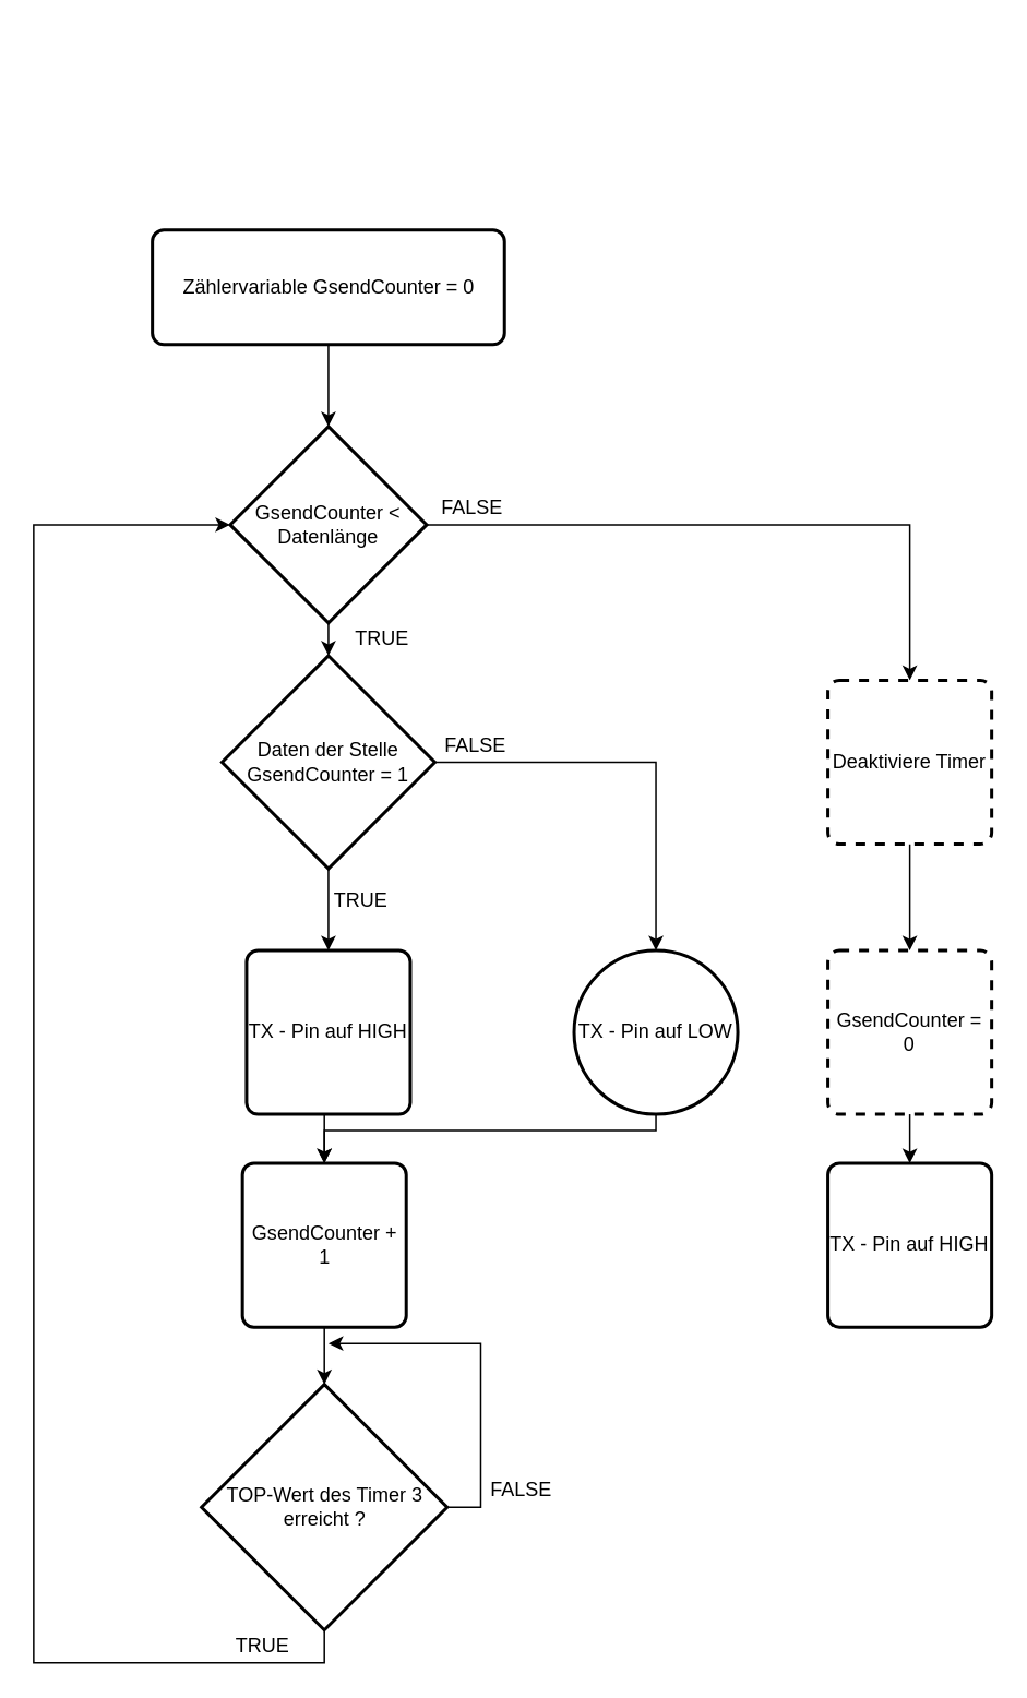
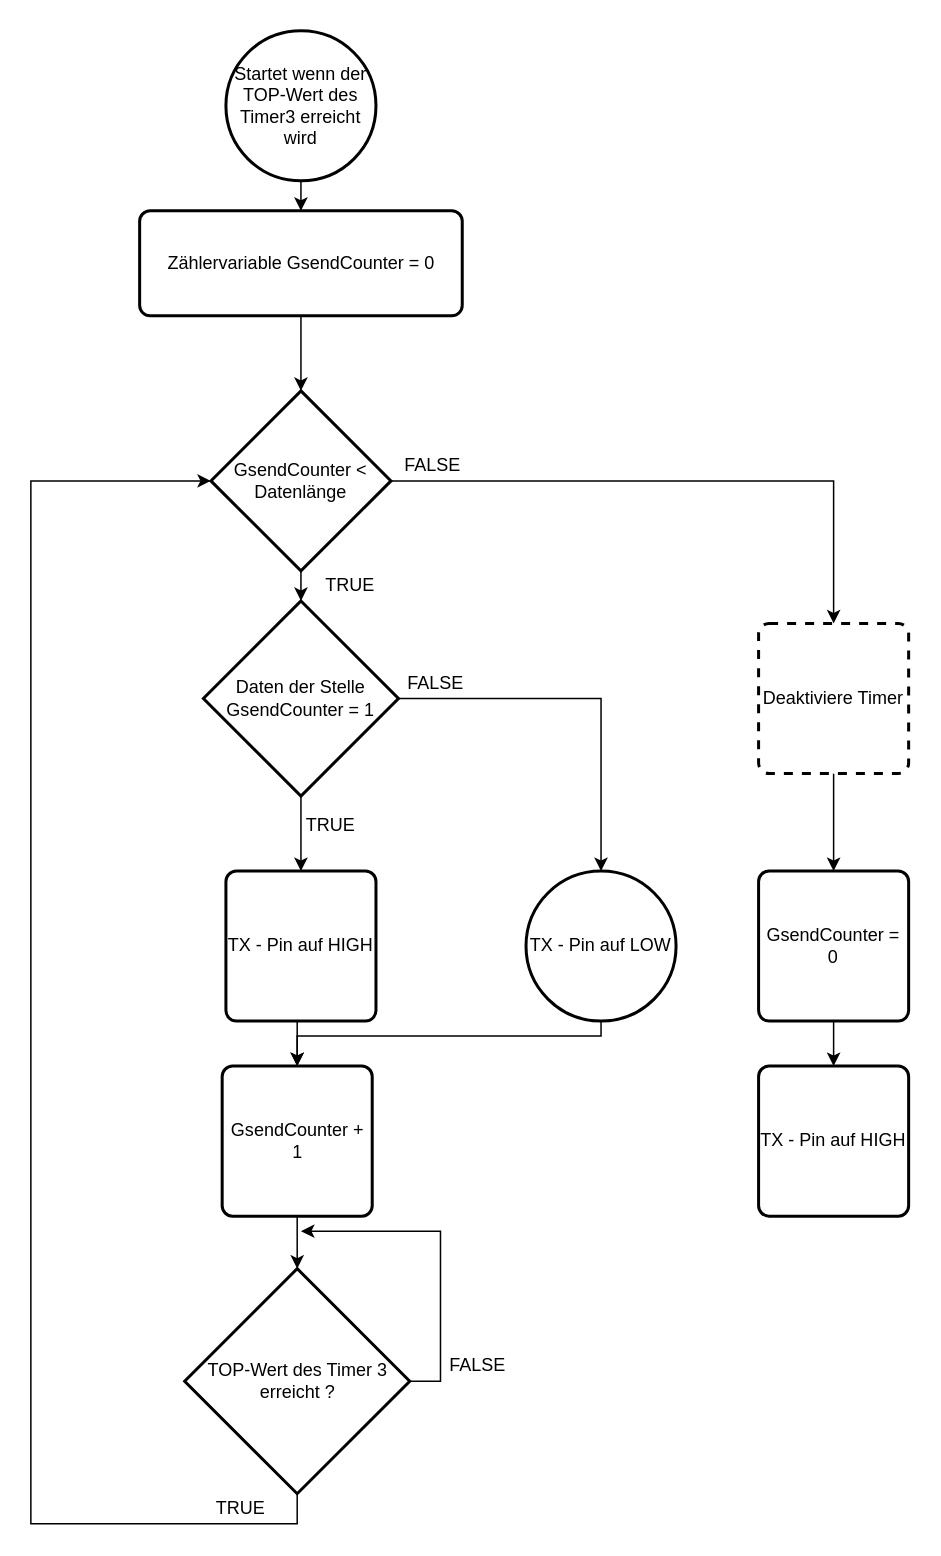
  <mxCell id="0" />
  <mxCell id="1" parent="0" />
+ <mxCell id="2" style="edgeStyle=orthogonalEdgeStyle;rounded=0;orthogonalLoop=1;jettySize=auto;html=1;exitX=0.5;exitY=1;exitDx=0;exitDy=0;exitPerimeter=0;entryX=0.5;entryY=0;entryDx=0;entryDy=0;" edge="1" parent="1" source="3" target="8"><mxGeometry relative="1" as="geometry" /></mxCell>
+ <mxCell id="3" value="Startet wenn der TOP-Wert des Timer3 erreicht wird" style="strokeWidth=2;html=1;shape=mxgraph.flowchart.start_2;whiteSpace=wrap;" vertex="1" parent="1"><mxGeometry x="150" y="20" width="100" height="100" as="geometry" /></mxCell>
  <mxCell id="4" style="edgeStyle=orthogonalEdgeStyle;rounded=0;orthogonalLoop=1;jettySize=auto;html=1;exitX=0.5;exitY=1;exitDx=0;exitDy=0;exitPerimeter=0;" edge="1" parent="1" source="6" target="11"><mxGeometry relative="1" as="geometry"><Array as="points"><mxPoint x="200" y="390" /><mxPoint x="200" y="390" /></Array></mxGeometry></mxCell>
  <mxCell id="5" style="edgeStyle=orthogonalEdgeStyle;rounded=0;orthogonalLoop=1;jettySize=auto;html=1;exitX=1;exitY=0.5;exitDx=0;exitDy=0;exitPerimeter=0;entryX=0.5;entryY=0;entryDx=0;entryDy=0;" edge="1" parent="1" source="6" target="27"><mxGeometry relative="1" as="geometry" /></mxCell>
  <mxCell id="6" value="GsendCounter &amp;lt; Datenlänge" style="strokeWidth=2;html=1;shape=mxgraph.flowchart.decision;whiteSpace=wrap;" vertex="1" parent="1"><mxGeometry x="140" y="260" width="120" height="120" as="geometry" /></mxCell>
  <mxCell id="7" style="edgeStyle=orthogonalEdgeStyle;rounded=0;orthogonalLoop=1;jettySize=auto;html=1;exitX=0.5;exitY=1;exitDx=0;exitDy=0;entryX=0.5;entryY=0;entryDx=0;entryDy=0;entryPerimeter=0;" edge="1" parent="1" source="8" target="6"><mxGeometry relative="1" as="geometry" /></mxCell>
  <mxCell id="8" value="Zählervariable GsendCounter = 0" style="rounded=1;whiteSpace=wrap;html=1;absoluteArcSize=1;arcSize=14;strokeWidth=2;" vertex="1" parent="1"><mxGeometry x="92.5" y="140" width="215" height="70" as="geometry" /></mxCell>
  <mxCell id="9" style="edgeStyle=orthogonalEdgeStyle;rounded=0;orthogonalLoop=1;jettySize=auto;html=1;exitX=0.5;exitY=1;exitDx=0;exitDy=0;exitPerimeter=0;entryX=0.5;entryY=0;entryDx=0;entryDy=0;" edge="1" parent="1" source="11" target="14"><mxGeometry relative="1" as="geometry" /></mxCell>
  <mxCell id="10" style="edgeStyle=orthogonalEdgeStyle;rounded=0;orthogonalLoop=1;jettySize=auto;html=1;exitX=1;exitY=0.5;exitDx=0;exitDy=0;exitPerimeter=0;" edge="1" parent="1" source="11" target="17"><mxGeometry relative="1" as="geometry" /></mxCell>
  <mxCell id="11" value="Daten der Stelle GsendCounter = 1" style="strokeWidth=2;html=1;shape=mxgraph.flowchart.decision;whiteSpace=wrap;" vertex="1" parent="1"><mxGeometry x="135" y="400" width="130" height="130" as="geometry" /></mxCell>
  <mxCell id="12" value="TRUE" style="text;html=1;strokeColor=none;fillColor=none;align=center;verticalAlign=middle;whiteSpace=wrap;rounded=0;" vertex="1" parent="1"><mxGeometry x="213" y="380" width="40" height="20" as="geometry" /></mxCell>
  <mxCell id="13" style="edgeStyle=orthogonalEdgeStyle;rounded=0;orthogonalLoop=1;jettySize=auto;html=1;exitX=0.5;exitY=1;exitDx=0;exitDy=0;entryX=0.5;entryY=0;entryDx=0;entryDy=0;" edge="1" parent="1" source="14" target="25"><mxGeometry relative="1" as="geometry" /></mxCell>
  <mxCell id="14" value="TX - Pin auf HIGH" style="rounded=1;whiteSpace=wrap;html=1;absoluteArcSize=1;arcSize=14;strokeWidth=2;" vertex="1" parent="1"><mxGeometry x="150" y="580" width="100" height="100" as="geometry" /></mxCell>
  <mxCell id="15" value="TRUE" style="text;html=1;strokeColor=none;fillColor=none;align=center;verticalAlign=middle;whiteSpace=wrap;rounded=0;" vertex="1" parent="1"><mxGeometry x="200" y="540" width="40" height="20" as="geometry" /></mxCell>
  <mxCell id="16" style="edgeStyle=orthogonalEdgeStyle;rounded=0;orthogonalLoop=1;jettySize=auto;html=1;exitX=0.5;exitY=1;exitDx=0;exitDy=0;entryX=0.5;entryY=0;entryDx=0;entryDy=0;" edge="1" parent="1" source="17" target="25"><mxGeometry relative="1" as="geometry"><Array as="points"><mxPoint x="400" y="690" /><mxPoint x="198" y="690" /></Array></mxGeometry></mxCell>
  <mxCell id="17" value="TX - Pin auf LOW" style="ellipse;whiteSpace=wrap;html=1;absoluteArcSize=1;arcSize=14;strokeWidth=2;" vertex="1" parent="1"><mxGeometry x="350" y="580" width="100" height="100" as="geometry" /></mxCell>
  <mxCell id="18" value="FALSE" style="text;html=1;strokeColor=none;fillColor=none;align=center;verticalAlign=middle;whiteSpace=wrap;rounded=0;" vertex="1" parent="1"><mxGeometry x="270" y="445" width="40" height="20" as="geometry" /></mxCell>
  <mxCell id="19" style="edgeStyle=orthogonalEdgeStyle;rounded=0;orthogonalLoop=1;jettySize=auto;html=1;exitX=1;exitY=0.5;exitDx=0;exitDy=0;exitPerimeter=0;" edge="1" parent="1" source="21"><mxGeometry relative="1" as="geometry"><mxPoint x="200" y="820" as="targetPoint" /><Array as="points"><mxPoint x="293" y="920" /><mxPoint x="293" y="820" /></Array></mxGeometry></mxCell>
  <mxCell id="20" style="edgeStyle=orthogonalEdgeStyle;rounded=0;orthogonalLoop=1;jettySize=auto;html=1;exitX=0.5;exitY=1;exitDx=0;exitDy=0;exitPerimeter=0;entryX=0;entryY=0.5;entryDx=0;entryDy=0;entryPerimeter=0;" edge="1" parent="1" source="21" target="6"><mxGeometry relative="1" as="geometry"><Array as="points"><mxPoint x="197" y="1015" /><mxPoint x="20" y="1015" /><mxPoint x="20" y="320" /></Array></mxGeometry></mxCell>
  <mxCell id="21" value="TOP-Wert des Timer 3 erreicht ?" style="strokeWidth=2;html=1;shape=mxgraph.flowchart.decision;whiteSpace=wrap;" vertex="1" parent="1"><mxGeometry x="122.5" y="845" width="150" height="150" as="geometry" /></mxCell>
  <mxCell id="22" value="TRUE" style="text;html=1;strokeColor=none;fillColor=none;align=center;verticalAlign=middle;whiteSpace=wrap;rounded=0;" vertex="1" parent="1"><mxGeometry x="140" y="995" width="40" height="20" as="geometry" /></mxCell>
  <mxCell id="23" value="FALSE" style="text;html=1;strokeColor=none;fillColor=none;align=center;verticalAlign=middle;whiteSpace=wrap;rounded=0;" vertex="1" parent="1"><mxGeometry x="297.5" y="900" width="40" height="20" as="geometry" /></mxCell>
  <mxCell id="24" style="edgeStyle=orthogonalEdgeStyle;rounded=0;orthogonalLoop=1;jettySize=auto;html=1;exitX=0.5;exitY=1;exitDx=0;exitDy=0;" edge="1" parent="1" source="25" target="21"><mxGeometry relative="1" as="geometry"><mxPoint x="198" y="840" as="targetPoint" /></mxGeometry></mxCell>
  <mxCell id="25" value="GsendCounter + 1" style="rounded=1;whiteSpace=wrap;html=1;absoluteArcSize=1;arcSize=14;strokeWidth=2;" vertex="1" parent="1"><mxGeometry x="147.5" y="710" width="100" height="100" as="geometry" /></mxCell>
  <mxCell id="26" style="edgeStyle=orthogonalEdgeStyle;rounded=0;orthogonalLoop=1;jettySize=auto;html=1;exitX=0.5;exitY=1;exitDx=0;exitDy=0;entryX=0.5;entryY=0;entryDx=0;entryDy=0;" edge="1" parent="1" source="27" target="29"><mxGeometry relative="1" as="geometry" /></mxCell>
  <mxCell id="27" value="Deaktiviere Timer" style="rounded=1;whiteSpace=wrap;html=1;absoluteArcSize=1;arcSize=14;strokeWidth=2;dashed=1;" vertex="1" parent="1"><mxGeometry x="505" y="415" width="100" height="100" as="geometry" /></mxCell>
  <mxCell id="28" style="edgeStyle=orthogonalEdgeStyle;rounded=0;orthogonalLoop=1;jettySize=auto;html=1;exitX=0.5;exitY=1;exitDx=0;exitDy=0;entryX=0.5;entryY=0;entryDx=0;entryDy=0;" edge="1" parent="1" source="29" target="31"><mxGeometry relative="1" as="geometry" /></mxCell>
- <mxCell id="29" value="GsendCounter = 0" style="rounded=1;whiteSpace=wrap;html=1;absoluteArcSize=1;arcSize=14;strokeWidth=2;dashed=1;" vertex="1" parent="1"><mxGeometry x="505" y="580" width="100" height="100" as="geometry" /></mxCell>
+ <mxCell id="29" value="GsendCounter = 0" style="rounded=1;whiteSpace=wrap;html=1;absoluteArcSize=1;arcSize=14;strokeWidth=2;" vertex="1" parent="1"><mxGeometry x="505" y="580" width="100" height="100" as="geometry" /></mxCell>
  <mxCell id="30" value="FALSE" style="text;html=1;strokeColor=none;fillColor=none;align=center;verticalAlign=middle;whiteSpace=wrap;rounded=0;" vertex="1" parent="1"><mxGeometry x="267.5" y="300" width="40" height="20" as="geometry" /></mxCell>
  <mxCell id="31" value="TX - Pin auf HIGH" style="rounded=1;whiteSpace=wrap;html=1;absoluteArcSize=1;arcSize=14;strokeWidth=2;" vertex="1" parent="1"><mxGeometry x="505" y="710" width="100" height="100" as="geometry" /></mxCell>
